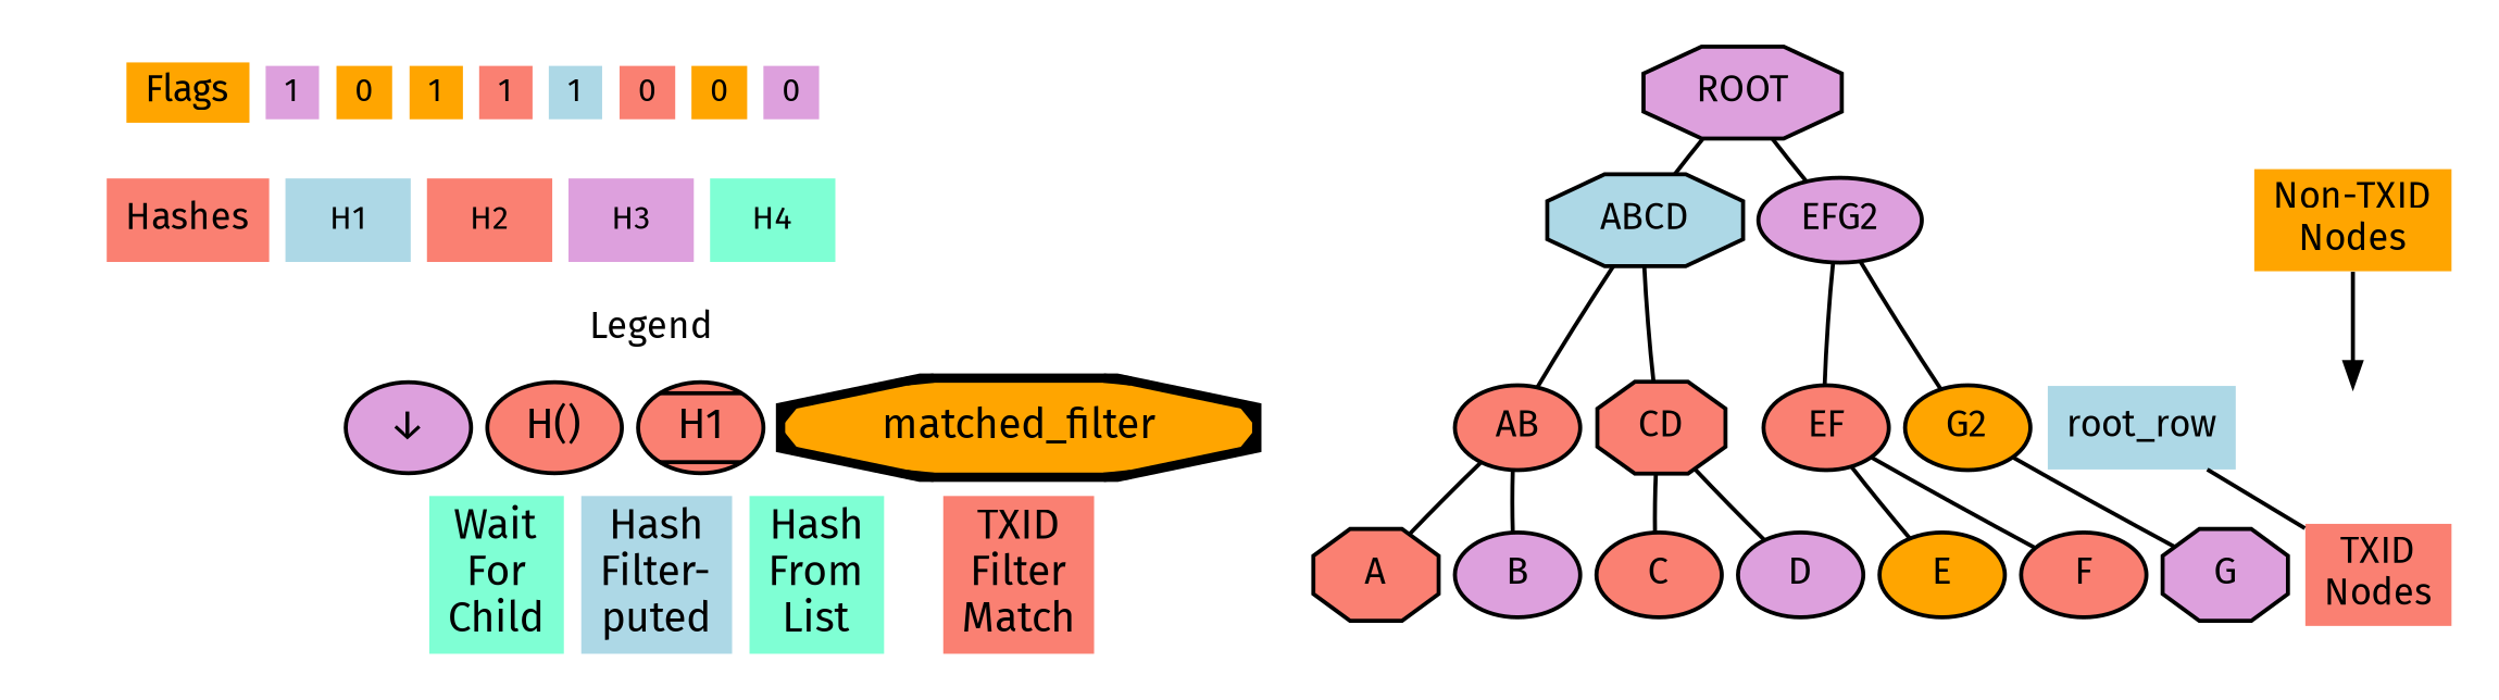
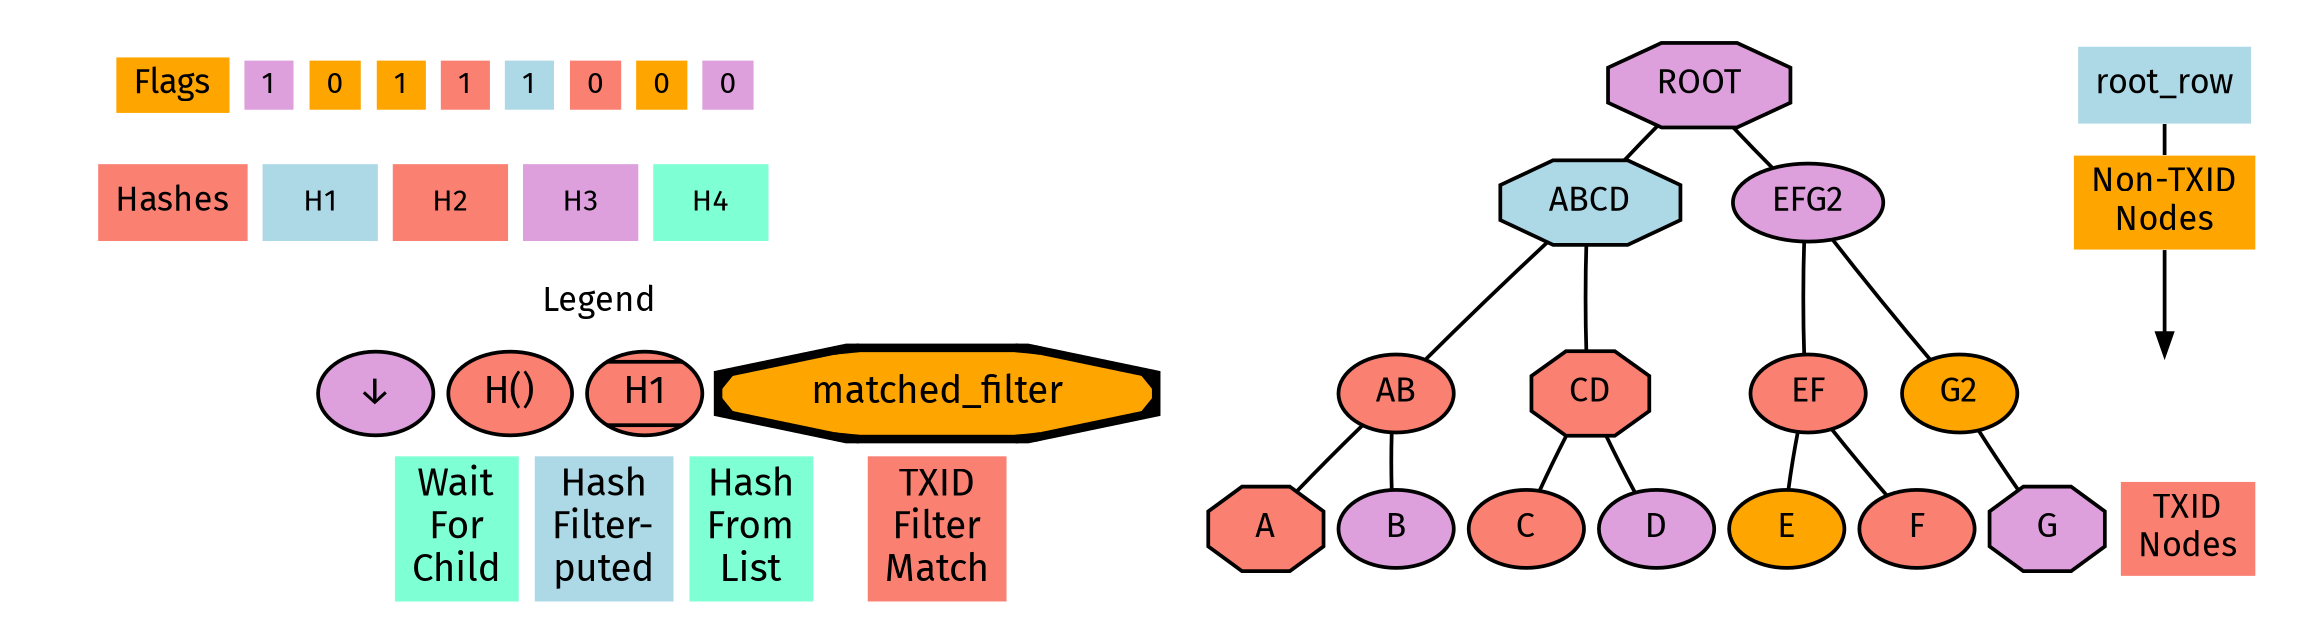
  digraph {
    fontname="Fira Sans"
    fontsize=16
    nodesep=0.1
    penwidth=1.75
    rankdir=BT
    splines=false
    node [fillcolor=salmon fontname="Fira Sans" fontsize=16 penwidth=1.75 shape=none style=filled]
    edge [fontname="Fira Sans" penwidth=1.75 style=invis dir=none]
    n1 [fillcolor=plum fontsize=14 height=0.2 label=0 width=0.2]
    n2 [fillcolor=orange fontsize=14 height=0.2 label=0 width=0.2]
    n3 [fontsize=14 height=0.2 label=0 width=0.2]
    n4 [fillcolor=lightblue fontsize=14 height=0.2 label=1 width=0.2]
    n5 [fontsize=14 height=0.2 label=1 width=0.2]
    n6 [fillcolor=orange fontsize=14 height=0.2 label=1 width=0.2]
    n7 [fillcolor=orange fontsize=14 height=0.2 label=0 width=0.2]
    n8 [fillcolor=plum fontsize=14 height=0.2 label=1 width=0.2]
    n9 [fillcolor=orange height=0.2 label=Flags width=0.2]
    n10 [fillcolor=aquamarine label=H4 fontsize=""]
    n11 [fillcolor=plum label=H3 fontsize=""]
    n12 [label=H2 fontsize=""]
    n13 [fillcolor=lightblue label=H1 fontsize=""]
    n14 [label=Hashes]
    root_row [fillcolor=lightblue]
    n16 [fillcolor=orange label="Non-TXID\nNodes"]
    row2 [style=invis width=1.2 fillcolor=""]
    n18 [label="TXID\nNodes"]
    G [fillcolor=plum shape=octagon]
    G2 [fillcolor=orange shape=ellipse]
    F [shape=ellipse]
    EF [shape=ellipse]
    E [fillcolor=orange shape=ellipse]
    D [fillcolor=plum shape=ellipse]
    CD [shape=octagon]
    C [shape=ellipse]
    B [fillcolor=plum shape=ellipse]
    AB [shape=ellipse]
    A [shape=octagon]
    ABCD [fillcolor=lightblue shape=octagon]
    EFG2 [fillcolor=plum shape=ellipse]
    ROOT [fillcolor=plum shape=octagon]
    n33 [fontsize=18 label="TXID\nFilter\nMatch"]
    n34 [fillcolor=aquamarine fontsize=18 label="Hash\nFrom\nList"]
    n35 [fillcolor=lightblue fontsize=18 label="Hash\nFilter-\nputed"]
    n36 [fillcolor=aquamarine fontsize=18 label="Wait\nFor\nChild"]
    matched_filter [bgcolor=grey fillcolor=orange fontsize=18 penwidth=4 shape=octagon style="diagonals,filled"]
    n38 [fontsize=18 label=H1 shape=ellipse style="diagonals,filled"]
    n39 [fontsize=18 label="H()" shape=ellipse]
    n40 [fillcolor=plum fontsize=18 label="↓" shape=ellipse]
    pre_legend_label [fontsize=18 height=0 shape=box style=invis width=0 fillcolor=""]
    legend_label [fontsize=18 height=0 shape=box style=invis width=0 fillcolor=""]
    subgraph cluster_1 {
      penwidth=0
      n1
      n2
      n3
      n4
      n5
      n6
      n7
      n8
      n9
    }
    subgraph cluster_2 {
      penwidth=0
      n10
      n11
      n12
      n13
      n14
    }
    subgraph cluster_3 {
      penwidth=0
      root_row
      n16
      row2
      n18
      G
      G2
      F
      EF
      E
      D
      CD
      C
      B
      AB
      A
      ABCD
      EFG2
      ROOT
    }
    subgraph cluster_4 {
      label=Legend
      labelloc=b
      penwidth=0
      ranksep=3
      matched_filter
      n38
      n39
      n40
      pre_legend_label
      legend_label
      subgraph sub_5 {
        label=Legend
        labelloc=b
        penwidth=0
        ranksep=3
        n33
        n34
        n35
        n36
      }
    }
    n14 -> n9 [dir=""]
-   n18 -> root_row [style=""]
+   n16 -> root_row [style=""]
    row2 -> n16 [dir=back style=""]
    n18 -> row2
    G -> G2 [style=""]
    G2 -> G [constraint=false]
    G2 -> EFG2 [style=""]
    F -> EF [style=""]
    EF -> F [constraint=false]
    EF -> E [constraint=false]
    EF -> EFG2 [style=""]
    E -> EF [style=""]
    D -> CD [style=""]
    CD -> D [constraint=false]
    CD -> C [constraint=false]
    CD -> ABCD [style=""]
    C -> CD [style=""]
    B -> AB [style=""]
    AB -> B [constraint=false]
    AB -> A [constraint=false]
    AB -> ABCD [style=""]
    A -> AB [style=""]
    ABCD -> CD [constraint=false]
    ABCD -> AB [constraint=false]
    ABCD -> ROOT [style=""]
    EFG2 -> G2 [constraint=false]
    EFG2 -> EF [constraint=false]
    EFG2 -> ROOT [style=""]
    ROOT -> ABCD [constraint=false]
    ROOT -> EFG2 [constraint=false]
    n33 -> matched_filter [dir=""]
    n34 -> n38 [dir=""]
    n35 -> n39 [dir=""]
    n36 -> n40 [dir=""]
    pre_legend_label -> legend_label [dir=""]
    legend_label -> n14 [dir=""]
  }
